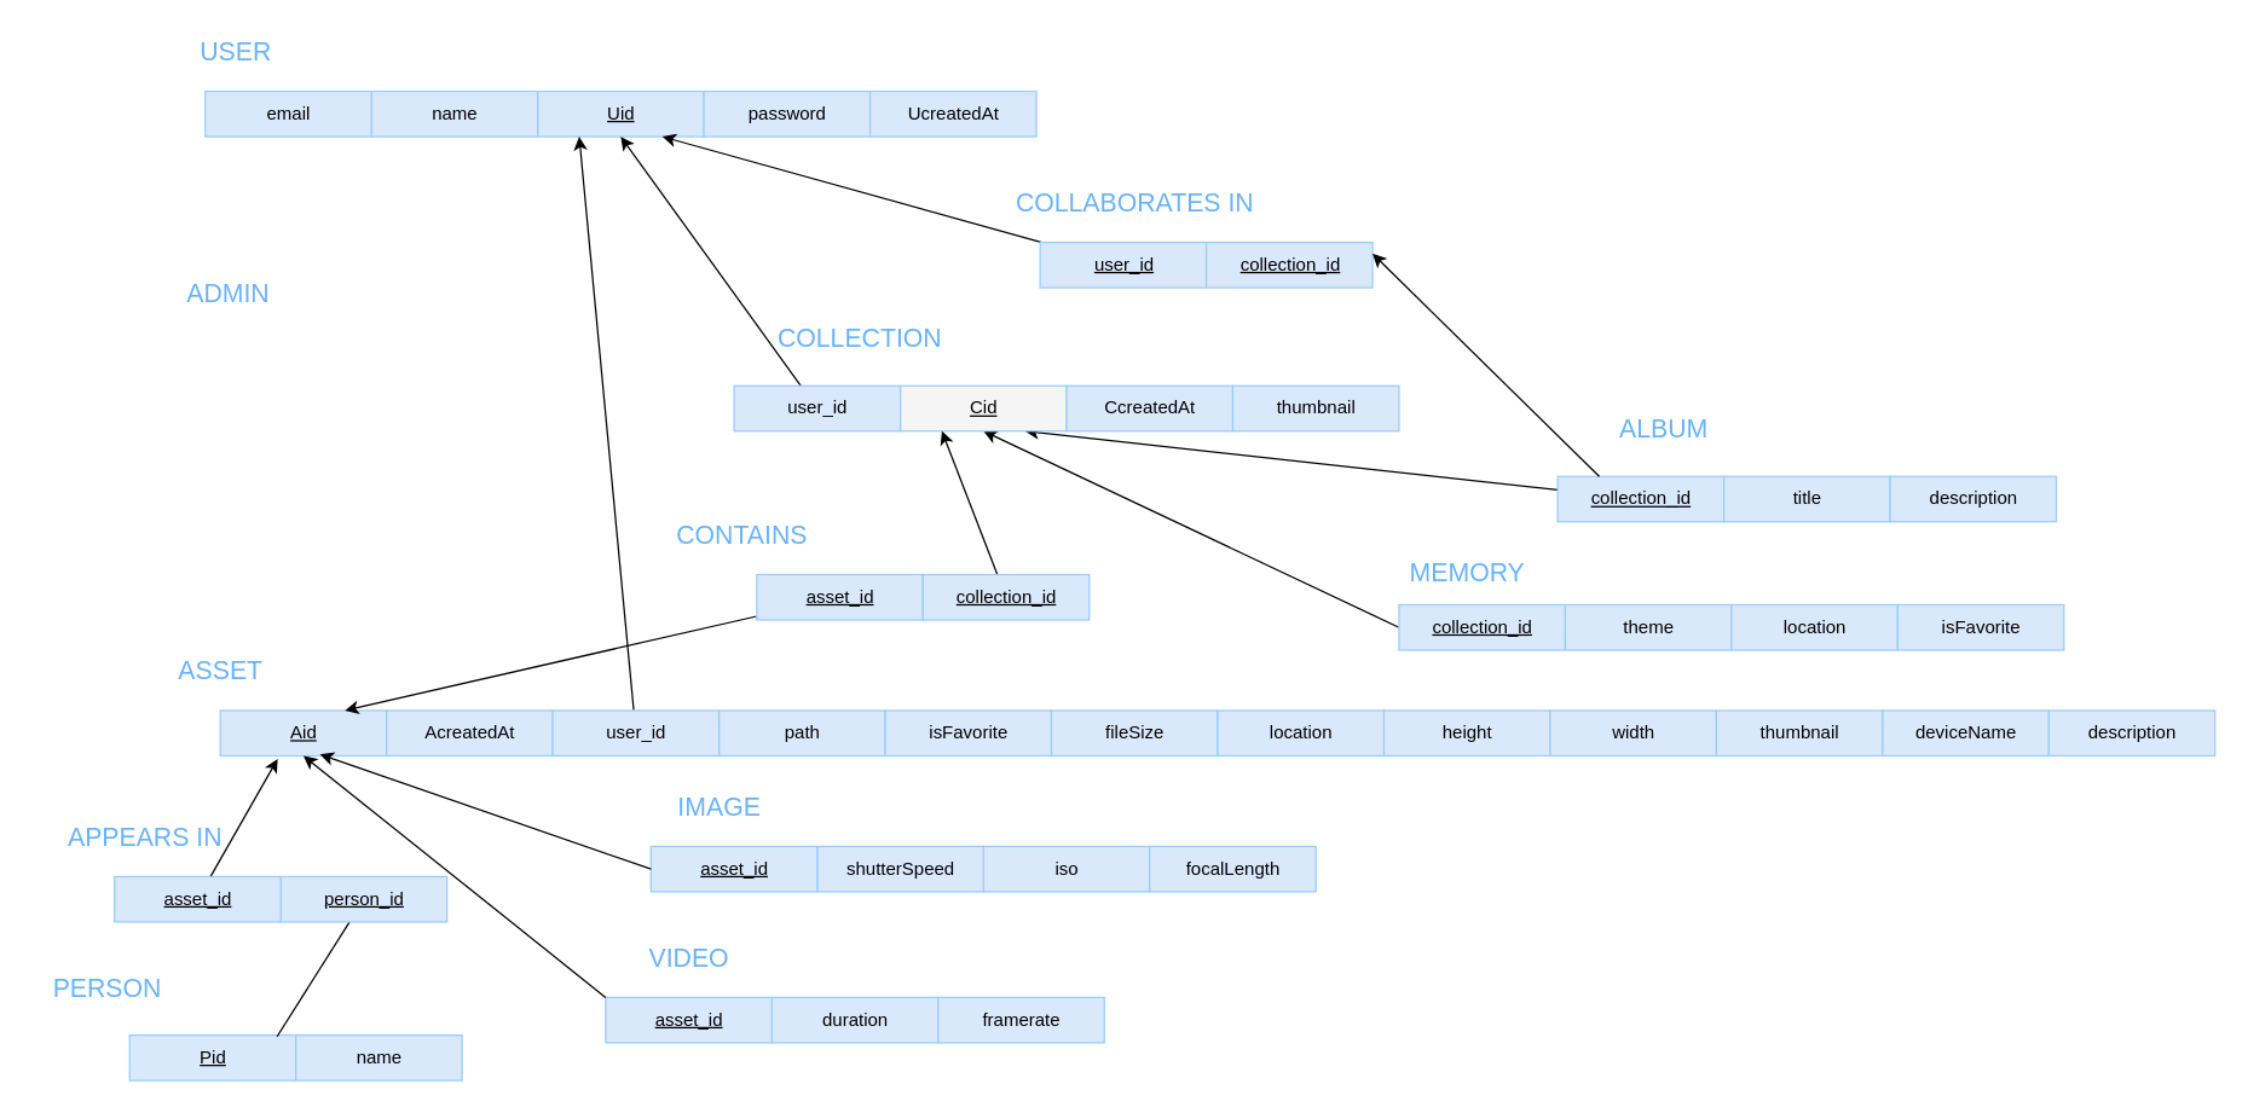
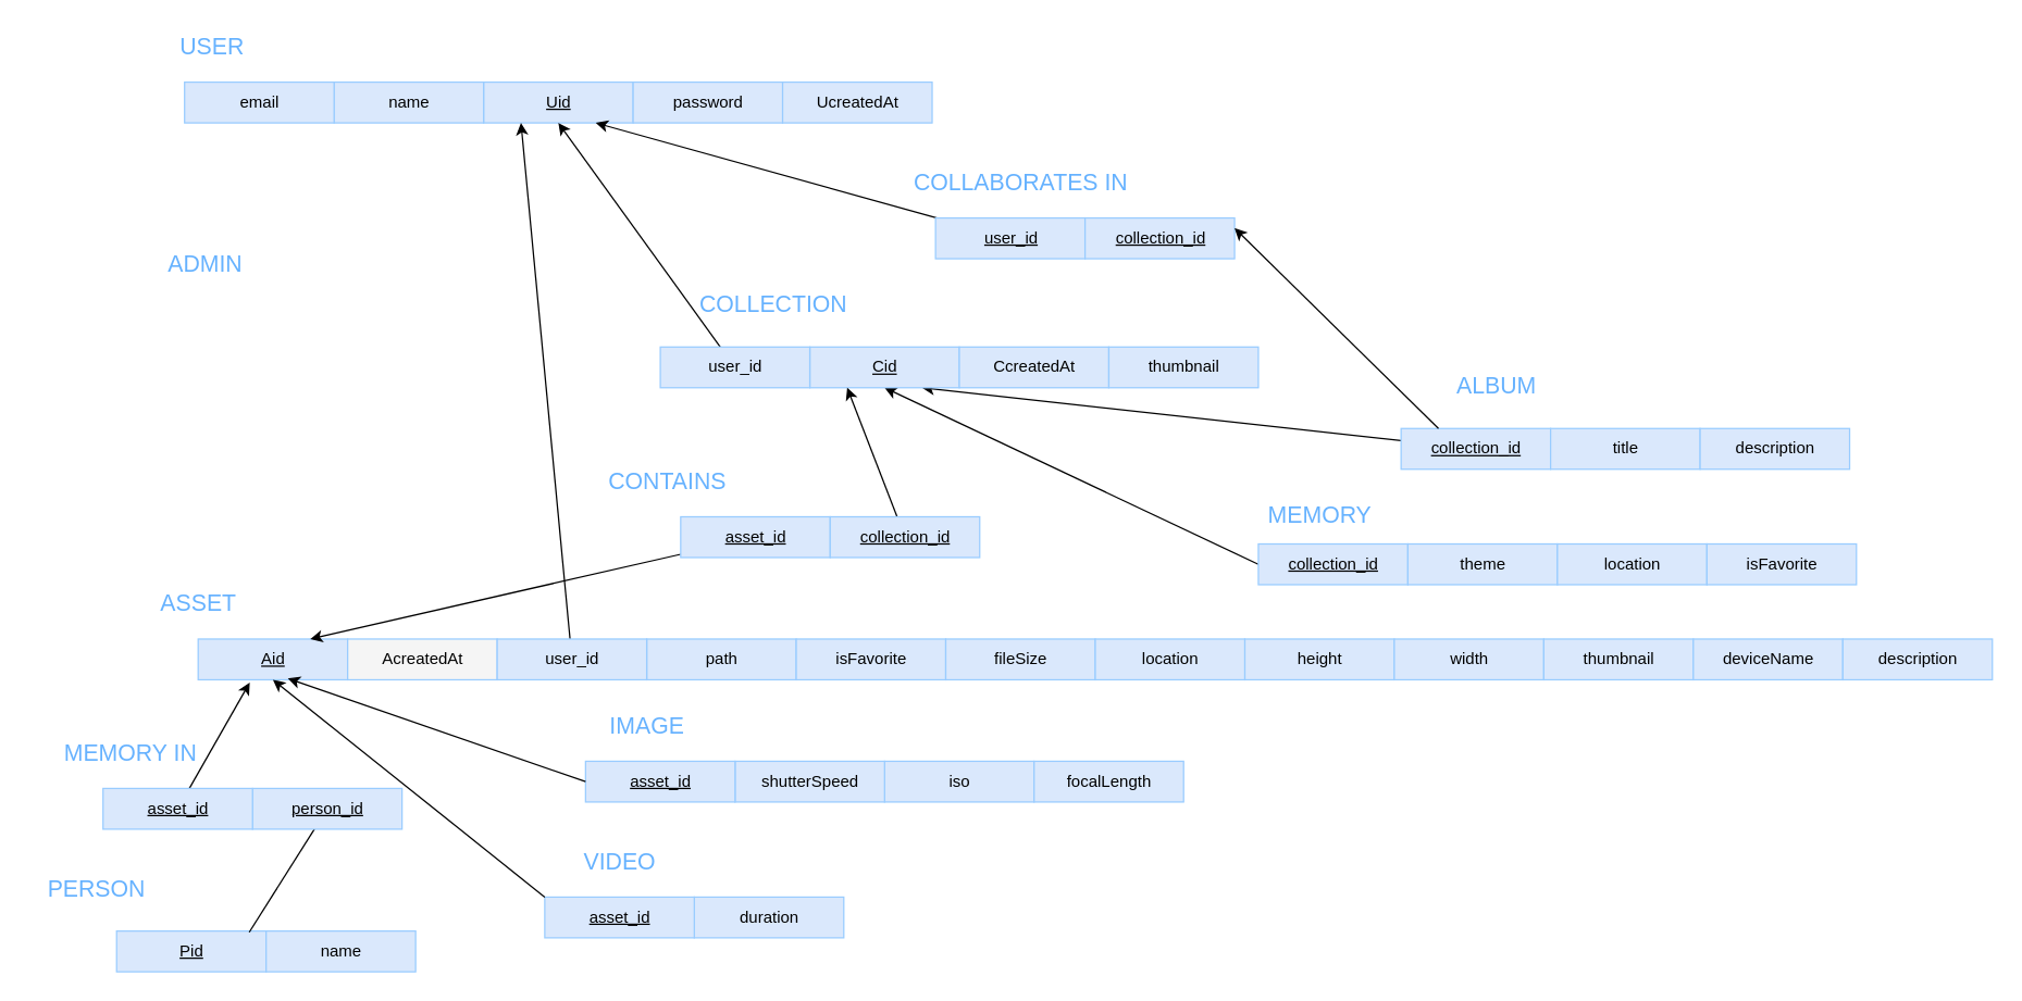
  <mxCell id="0" />
  <mxCell id="1" parent="0" />
  <mxCell id="2" value="&lt;u&gt;Aid&lt;/u&gt;" style="html=1;fillColor=#dae8fc;strokeColor=#99CCFF;" parent="1" vertex="1"><mxGeometry x="145" y="470" width="110" height="30" as="geometry" /></mxCell>
- <mxCell id="3" value="AcreatedAt" style="html=1;fillColor=#dae8fc;strokeColor=#99CCFF;" parent="1" vertex="1"><mxGeometry x="255" y="470" width="110" height="30" as="geometry" /></mxCell>
+ <mxCell id="3" value="AcreatedAt" style="html=1;fillColor=#f5f5f5;strokeColor=#99CCFF;" parent="1" vertex="1"><mxGeometry x="255" y="470" width="110" height="30" as="geometry" /></mxCell>
  <mxCell id="4" value="path" style="html=1;fillColor=#dae8fc;strokeColor=#99CCFF;" parent="1" vertex="1"><mxGeometry x="475" y="470" width="110" height="30" as="geometry" /></mxCell>
  <mxCell id="5" value="isFavorite" style="html=1;fillColor=#dae8fc;strokeColor=#99CCFF;" parent="1" vertex="1"><mxGeometry x="585" y="470" width="110" height="30" as="geometry" /></mxCell>
  <mxCell id="6" value="duration" style="html=1;fillColor=#dae8fc;strokeColor=#99CCFF;" parent="1" vertex="1"><mxGeometry x="510" y="660" width="110" height="30" as="geometry" /></mxCell>
  <mxCell id="7" value="fileSize" style="html=1;fillColor=#dae8fc;strokeColor=#99CCFF;" parent="1" vertex="1"><mxGeometry x="695" y="470" width="110" height="30" as="geometry" /></mxCell>
  <mxCell id="8" value="height" style="html=1;fillColor=#dae8fc;strokeColor=#99CCFF;" parent="1" vertex="1"><mxGeometry x="915" y="470" width="110" height="30" as="geometry" /></mxCell>
  <mxCell id="9" value="location" style="html=1;fillColor=#dae8fc;strokeColor=#99CCFF;" parent="1" vertex="1"><mxGeometry x="805" y="470" width="110" height="30" as="geometry" /></mxCell>
  <mxCell id="10" value="&lt;font color=&quot;#66b2ff&quot; style=&quot;font-size: 17px;&quot;&gt;ASSET&lt;/font&gt;" style="text;html=1;align=center;verticalAlign=middle;resizable=0;points=[];autosize=1;strokeColor=none;fillColor=none;" parent="1" vertex="1"><mxGeometry x="105" y="430" width="80" height="30" as="geometry" /></mxCell>
  <mxCell id="11" value="width&lt;span style=&quot;color: rgba(0, 0, 0, 0); font-family: monospace; font-size: 0px; text-align: start;&quot;&gt;%3CmxGraphModel%3E%3Croot%3E%3CmxCell%20id%3D%220%22%2F%3E%3CmxCell%20id%3D%221%22%20parent%3D%220%22%2F%3E%3CmxCell%20id%3D%222%22%20value%3D%22height%22%20style%3D%22html%3D1%3B%22%20vertex%3D%221%22%20parent%3D%221%22%3E%3CmxGeometry%20x%3D%22930%22%20y%3D%22470%22%20width%3D%22110%22%20height%3D%2230%22%20as%3D%22geometry%22%2F%3E%3C%2FmxCell%3E%3C%2Froot%3E%3C%2FmxGraphModel%3E&lt;/span&gt;" style="html=1;fillColor=#dae8fc;strokeColor=#99CCFF;" parent="1" vertex="1"><mxGeometry x="1025" y="470" width="110" height="30" as="geometry" /></mxCell>
  <mxCell id="12" value="&lt;u&gt;Uid&lt;/u&gt;" style="html=1;fillColor=#dae8fc;strokeColor=#99CCFF;" parent="1" vertex="1"><mxGeometry x="355" y="60" width="110" height="30" as="geometry" /></mxCell>
  <mxCell id="13" value="USER" style="text;html=1;align=center;verticalAlign=middle;resizable=0;points=[];autosize=1;strokeColor=none;fillColor=none;fontSize=17;fontColor=#66B2FF;" parent="1" vertex="1"><mxGeometry x="120" y="20" width="70" height="30" as="geometry" /></mxCell>
  <mxCell id="14" value="name" style="html=1;fillColor=#dae8fc;strokeColor=#99CCFF;" parent="1" vertex="1"><mxGeometry x="245" y="60" width="110" height="30" as="geometry" /></mxCell>
  <mxCell id="15" value="email" style="html=1;fillColor=#dae8fc;strokeColor=#99CCFF;" parent="1" vertex="1"><mxGeometry x="135" y="60" width="110" height="30" as="geometry" /></mxCell>
  <mxCell id="16" value="password" style="html=1;fillColor=#dae8fc;strokeColor=#99CCFF;" parent="1" vertex="1"><mxGeometry x="465" y="60" width="110" height="30" as="geometry" /></mxCell>
  <mxCell id="17" value="UcreatedAt" style="html=1;fillColor=#dae8fc;strokeColor=#99CCFF;" parent="1" vertex="1"><mxGeometry x="575" y="60" width="110" height="30" as="geometry" /></mxCell>
  <mxCell id="18" style="edgeStyle=none;rounded=0;orthogonalLoop=1;jettySize=auto;html=1;exitX=0;exitY=0.5;exitDx=0;exitDy=0;entryX=0.5;entryY=1;entryDx=0;entryDy=0;endArrow=classic;endFill=1;" parent="1" source="19" target="34" edge="1"><mxGeometry relative="1" as="geometry" /></mxCell>
  <mxCell id="19" value="&lt;u&gt;collection_id&lt;/u&gt;" style="html=1;fillColor=#dae8fc;strokeColor=#99CCFF;" parent="1" vertex="1"><mxGeometry x="925" y="400" width="110" height="30" as="geometry" /></mxCell>
  <mxCell id="20" value="MEMORY" style="text;html=1;align=center;verticalAlign=middle;resizable=0;points=[];autosize=1;strokeColor=none;fillColor=none;fontSize=17;fontColor=#66B2FF;" parent="1" vertex="1"><mxGeometry x="920" y="365" width="100" height="30" as="geometry" /></mxCell>
  <mxCell id="21" value="ALBUM" style="text;html=1;align=center;verticalAlign=middle;resizable=0;points=[];autosize=1;strokeColor=none;fillColor=none;fontSize=17;fontColor=#66B2FF;" parent="1" vertex="1"><mxGeometry x="1060" y="270" width="80" height="30" as="geometry" /></mxCell>
  <mxCell id="22" value="iso" style="html=1;fillColor=#dae8fc;strokeColor=#99CCFF;" parent="1" vertex="1"><mxGeometry x="650" y="560" width="110" height="30" as="geometry" /></mxCell>
  <mxCell id="23" value="shutterSpeed" style="html=1;fillColor=#dae8fc;strokeColor=#99CCFF;" parent="1" vertex="1"><mxGeometry x="540" y="560" width="110" height="30" as="geometry" /></mxCell>
  <mxCell id="24" value="focalLength" style="html=1;fillColor=#dae8fc;strokeColor=#99CCFF;" parent="1" vertex="1"><mxGeometry x="760" y="560" width="110" height="30" as="geometry" /></mxCell>
- <mxCell id="25" value="framerate" style="html=1;fillColor=#dae8fc;strokeColor=#99CCFF;" parent="1" vertex="1"><mxGeometry x="620" y="660" width="110" height="30" as="geometry" /></mxCell>
  <mxCell id="26" value="theme" style="html=1;fillColor=#dae8fc;strokeColor=#99CCFF;" parent="1" vertex="1"><mxGeometry x="1035" y="400" width="110" height="30" as="geometry" /></mxCell>
  <mxCell id="27" value="&lt;u&gt;Pid&lt;/u&gt;" style="html=1;fillColor=#dae8fc;strokeColor=#99CCFF;" parent="1" vertex="1"><mxGeometry x="85" y="685" width="110" height="30" as="geometry" /></mxCell>
  <mxCell id="28" value="name" style="html=1;fillColor=#dae8fc;strokeColor=#99CCFF;" parent="1" vertex="1"><mxGeometry x="195" y="685" width="110" height="30" as="geometry" /></mxCell>
  <mxCell id="29" value="PERSON" style="text;html=1;align=center;verticalAlign=middle;resizable=0;points=[];autosize=1;strokeColor=none;fillColor=none;fontSize=17;fontColor=#66B2FF;" parent="1" vertex="1"><mxGeometry x="20" y="640" width="100" height="30" as="geometry" /></mxCell>
  <mxCell id="30" style="edgeStyle=none;rounded=0;orthogonalLoop=1;jettySize=auto;html=1;entryX=0.75;entryY=1;entryDx=0;entryDy=0;endArrow=classic;endFill=1;" parent="1" source="31" target="34" edge="1"><mxGeometry relative="1" as="geometry" /></mxCell>
  <mxCell id="31" value="&lt;u&gt;collection_id&lt;/u&gt;" style="html=1;fillColor=#dae8fc;strokeColor=#99CCFF;" parent="1" vertex="1"><mxGeometry x="1030" y="315" width="110" height="30" as="geometry" /></mxCell>
  <mxCell id="32" value="title" style="html=1;fillColor=#dae8fc;strokeColor=#99CCFF;" parent="1" vertex="1"><mxGeometry x="1140" y="315" width="110" height="30" as="geometry" /></mxCell>
  <mxCell id="33" value="COLLECTION" style="text;html=1;align=center;verticalAlign=middle;resizable=0;points=[];autosize=1;strokeColor=none;fillColor=none;fontSize=17;fontColor=#66B2FF;" parent="1" vertex="1"><mxGeometry x="502.5" y="210" width="130" height="30" as="geometry" /></mxCell>
- <mxCell id="34" value="&lt;u&gt;Cid&lt;/u&gt;" style="html=1;fillColor=#f5f5f5;strokeColor=#99CCFF;" parent="1" vertex="1"><mxGeometry x="595" y="255" width="110" height="30" as="geometry" /></mxCell>
+ <mxCell id="34" value="&lt;u&gt;Cid&lt;/u&gt;" style="html=1;fillColor=#dae8fc;strokeColor=#99CCFF;" parent="1" vertex="1"><mxGeometry x="595" y="255" width="110" height="30" as="geometry" /></mxCell>
  <mxCell id="35" value="CcreatedAt" style="html=1;fillColor=#dae8fc;strokeColor=#99CCFF;" parent="1" vertex="1"><mxGeometry x="705" y="255" width="110" height="30" as="geometry" /></mxCell>
  <mxCell id="36" style="edgeStyle=none;rounded=0;orthogonalLoop=1;jettySize=auto;html=1;entryX=0.887;entryY=0.029;entryDx=0;entryDy=0;entryPerimeter=0;endArrow=none;endFill=1;" parent="1" source="37" target="27" edge="1"><mxGeometry relative="1" as="geometry" /></mxCell>
  <mxCell id="37" value="&lt;u&gt;person_id&lt;/u&gt;" style="html=1;fillColor=#dae8fc;strokeColor=#99CCFF;" parent="1" vertex="1"><mxGeometry x="185" y="580" width="110" height="30" as="geometry" /></mxCell>
- <mxCell id="38" value="APPEARS IN" style="text;html=1;align=center;verticalAlign=middle;resizable=0;points=[];autosize=1;strokeColor=none;fillColor=none;fontSize=17;fontColor=#66B2FF;" parent="1" vertex="1"><mxGeometry x="30" y="540" width="130" height="30" as="geometry" /></mxCell>
+ <mxCell id="38" value="MEMORY IN" style="text;html=1;align=center;verticalAlign=middle;resizable=0;points=[];autosize=1;strokeColor=none;fillColor=none;fontSize=17;fontColor=#66B2FF;" parent="1" vertex="1"><mxGeometry x="30" y="540" width="130" height="30" as="geometry" /></mxCell>
  <mxCell id="39" style="edgeStyle=none;rounded=0;orthogonalLoop=1;jettySize=auto;html=1;endArrow=classic;endFill=1;entryX=0.345;entryY=1.067;entryDx=0;entryDy=0;entryPerimeter=0;" parent="1" source="40" target="2" edge="1"><mxGeometry relative="1" as="geometry"><mxPoint x="230" y="510" as="targetPoint" /></mxGeometry></mxCell>
  <mxCell id="40" value="&lt;u&gt;asset_id&lt;/u&gt;" style="html=1;fillColor=#dae8fc;strokeColor=#99CCFF;" parent="1" vertex="1"><mxGeometry x="75" y="580" width="110" height="30" as="geometry" /></mxCell>
  <mxCell id="41" style="edgeStyle=none;rounded=0;orthogonalLoop=1;jettySize=auto;html=1;entryX=0.75;entryY=1;entryDx=0;entryDy=0;endArrow=classic;endFill=1;" parent="1" source="42" target="12" edge="1"><mxGeometry relative="1" as="geometry" /></mxCell>
  <mxCell id="42" value="&lt;u&gt;user_id&lt;/u&gt;" style="html=1;fillColor=#dae8fc;strokeColor=#99CCFF;" parent="1" vertex="1"><mxGeometry x="687.5" y="160" width="110" height="30" as="geometry" /></mxCell>
  <mxCell id="43" value="COLLABORATES IN" style="text;html=1;align=center;verticalAlign=middle;resizable=0;points=[];autosize=1;strokeColor=none;fillColor=none;fontSize=17;fontColor=#66B2FF;" parent="1" vertex="1"><mxGeometry x="660" y="120" width="180" height="30" as="geometry" /></mxCell>
  <mxCell id="44" value="&lt;u&gt;collection_id&lt;/u&gt;" style="html=1;fillColor=#dae8fc;strokeColor=#99CCFF;" parent="1" vertex="1"><mxGeometry x="797.5" y="160" width="110" height="30" as="geometry" /></mxCell>
  <mxCell id="45" style="edgeStyle=none;rounded=0;orthogonalLoop=1;jettySize=auto;html=1;entryX=0.25;entryY=1;entryDx=0;entryDy=0;endArrow=classic;endFill=1;" parent="1" source="46" target="12" edge="1"><mxGeometry relative="1" as="geometry" /></mxCell>
  <mxCell id="46" value="user_id" style="html=1;fillColor=#dae8fc;strokeColor=#99CCFF;" parent="1" vertex="1"><mxGeometry x="365" y="470" width="110" height="30" as="geometry" /></mxCell>
  <mxCell id="47" value="CONTAINS" style="text;html=1;align=center;verticalAlign=middle;resizable=0;points=[];autosize=1;strokeColor=none;fillColor=none;fontSize=17;fontColor=#66B2FF;" parent="1" vertex="1"><mxGeometry x="435" y="340" width="110" height="30" as="geometry" /></mxCell>
  <mxCell id="48" style="edgeStyle=none;rounded=0;orthogonalLoop=1;jettySize=auto;html=1;entryX=0.75;entryY=0;entryDx=0;entryDy=0;endArrow=classic;endFill=1;" parent="1" source="49" target="2" edge="1"><mxGeometry relative="1" as="geometry" /></mxCell>
  <mxCell id="49" value="&lt;u&gt;asset_id&lt;/u&gt;" style="html=1;fillColor=#dae8fc;strokeColor=#99CCFF;" parent="1" vertex="1"><mxGeometry x="500" y="380" width="110" height="30" as="geometry" /></mxCell>
  <mxCell id="50" style="edgeStyle=none;rounded=0;orthogonalLoop=1;jettySize=auto;html=1;entryX=0.25;entryY=1;entryDx=0;entryDy=0;endArrow=classic;endFill=1;" parent="1" source="51" target="34" edge="1"><mxGeometry relative="1" as="geometry" /></mxCell>
  <mxCell id="51" value="&lt;u&gt;collection_id&lt;/u&gt;" style="html=1;fillColor=#dae8fc;strokeColor=#99CCFF;" parent="1" vertex="1"><mxGeometry x="610" y="380" width="110" height="30" as="geometry" /></mxCell>
  <mxCell id="52" style="edgeStyle=none;rounded=0;orthogonalLoop=1;jettySize=auto;html=1;entryX=0.5;entryY=1;entryDx=0;entryDy=0;endArrow=classic;endFill=1;" parent="1" source="53" target="12" edge="1"><mxGeometry relative="1" as="geometry" /></mxCell>
  <mxCell id="53" value="user_id" style="html=1;fillColor=#dae8fc;strokeColor=#99CCFF;" parent="1" vertex="1"><mxGeometry x="485" y="255" width="110" height="30" as="geometry" /></mxCell>
  <mxCell id="54" value="IMAGE" style="text;html=1;align=center;verticalAlign=middle;resizable=0;points=[];autosize=1;strokeColor=none;fillColor=none;fontSize=17;fontColor=#66B2FF;" vertex="1" parent="1"><mxGeometry x="435" y="520" width="80" height="30" as="geometry" /></mxCell>
  <mxCell id="55" value="VIDEO" style="text;html=1;align=center;verticalAlign=middle;resizable=0;points=[];autosize=1;strokeColor=none;fillColor=none;fontSize=17;fontColor=#66B2FF;" vertex="1" parent="1"><mxGeometry x="415" y="620" width="80" height="30" as="geometry" /></mxCell>
  <mxCell id="56" value="&lt;font color=&quot;#66b2ff&quot; style=&quot;font-size: 17px;&quot;&gt;ADMIN&lt;/font&gt;" style="text;html=1;align=center;verticalAlign=middle;resizable=0;points=[];autosize=1;strokeColor=none;fillColor=none;" vertex="1" parent="1"><mxGeometry x="110" y="180" width="80" height="30" as="geometry" /></mxCell>
  <mxCell id="57" value="thumbnail" style="html=1;fillColor=#dae8fc;strokeColor=#99CCFF;" vertex="1" parent="1"><mxGeometry x="1135" y="470" width="110" height="30" as="geometry" /></mxCell>
  <mxCell id="58" value="deviceName" style="html=1;fillColor=#dae8fc;strokeColor=#99CCFF;" vertex="1" parent="1"><mxGeometry x="1245" y="470" width="110" height="30" as="geometry" /></mxCell>
  <mxCell id="59" value="description" style="html=1;fillColor=#dae8fc;strokeColor=#99CCFF;" vertex="1" parent="1"><mxGeometry x="1355" y="470" width="110" height="30" as="geometry" /></mxCell>
  <mxCell id="60" value="thumbnail" style="html=1;fillColor=#dae8fc;strokeColor=#99CCFF;" vertex="1" parent="1"><mxGeometry x="815" y="255" width="110" height="30" as="geometry" /></mxCell>
  <mxCell id="61" value="location" style="html=1;fillColor=#dae8fc;strokeColor=#99CCFF;" vertex="1" parent="1"><mxGeometry x="1145" y="400" width="110" height="30" as="geometry" /></mxCell>
  <mxCell id="62" value="isFavorite" style="html=1;fillColor=#dae8fc;strokeColor=#99CCFF;" vertex="1" parent="1"><mxGeometry x="1255" y="400" width="110" height="30" as="geometry" /></mxCell>
  <mxCell id="63" value="description" style="html=1;fillColor=#dae8fc;strokeColor=#99CCFF;" vertex="1" parent="1"><mxGeometry x="1250" y="315" width="110" height="30" as="geometry" /></mxCell>
  <mxCell id="64" value="&lt;u&gt;asset_id&lt;/u&gt;" style="html=1;fillColor=#dae8fc;strokeColor=#99CCFF;" vertex="1" parent="1"><mxGeometry x="400" y="660" width="110" height="30" as="geometry" /></mxCell>
  <mxCell id="65" value="&lt;u&gt;asset_id&lt;/u&gt;" style="html=1;fillColor=#dae8fc;strokeColor=#99CCFF;" vertex="1" parent="1"><mxGeometry x="430" y="560" width="110" height="30" as="geometry" /></mxCell>
  <mxCell id="66" value="" style="endArrow=classic;html=1;rounded=0;exitX=0;exitY=0.5;exitDx=0;exitDy=0;entryX=0.6;entryY=0.967;entryDx=0;entryDy=0;entryPerimeter=0;" edge="1" parent="1" source="65" target="2"><mxGeometry width="50" height="50" relative="1" as="geometry"><mxPoint x="390" y="630" as="sourcePoint" /><mxPoint x="440" y="580" as="targetPoint" /></mxGeometry></mxCell>
  <mxCell id="67" value="" style="endArrow=classic;html=1;rounded=0;exitX=0;exitY=0;exitDx=0;exitDy=0;entryX=0.5;entryY=1;entryDx=0;entryDy=0;" edge="1" parent="1" source="64" target="2"><mxGeometry width="50" height="50" relative="1" as="geometry"><mxPoint x="390" y="630" as="sourcePoint" /><mxPoint x="440" y="580" as="targetPoint" /></mxGeometry></mxCell>
  <mxCell id="68" value="" style="endArrow=classic;html=1;rounded=0;exitX=0.25;exitY=0;exitDx=0;exitDy=0;entryX=1;entryY=0.25;entryDx=0;entryDy=0;" edge="1" parent="1" source="31" target="44"><mxGeometry width="50" height="50" relative="1" as="geometry"><mxPoint x="860" y="420" as="sourcePoint" /><mxPoint x="910" y="370" as="targetPoint" /></mxGeometry></mxCell>
